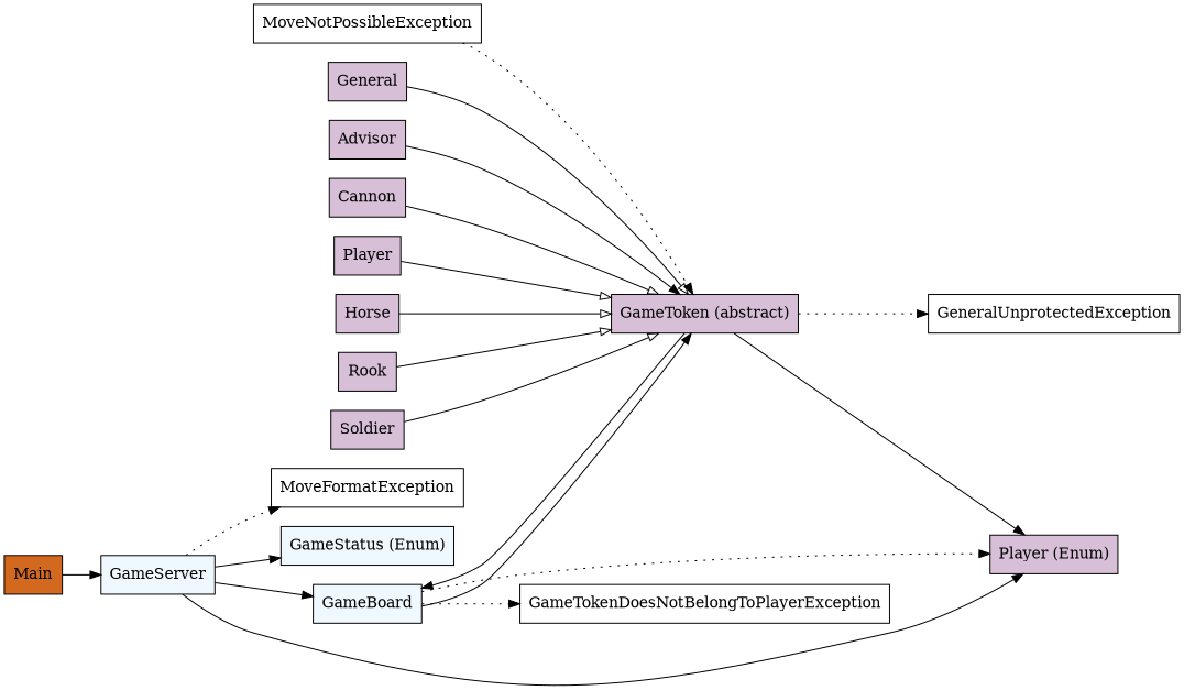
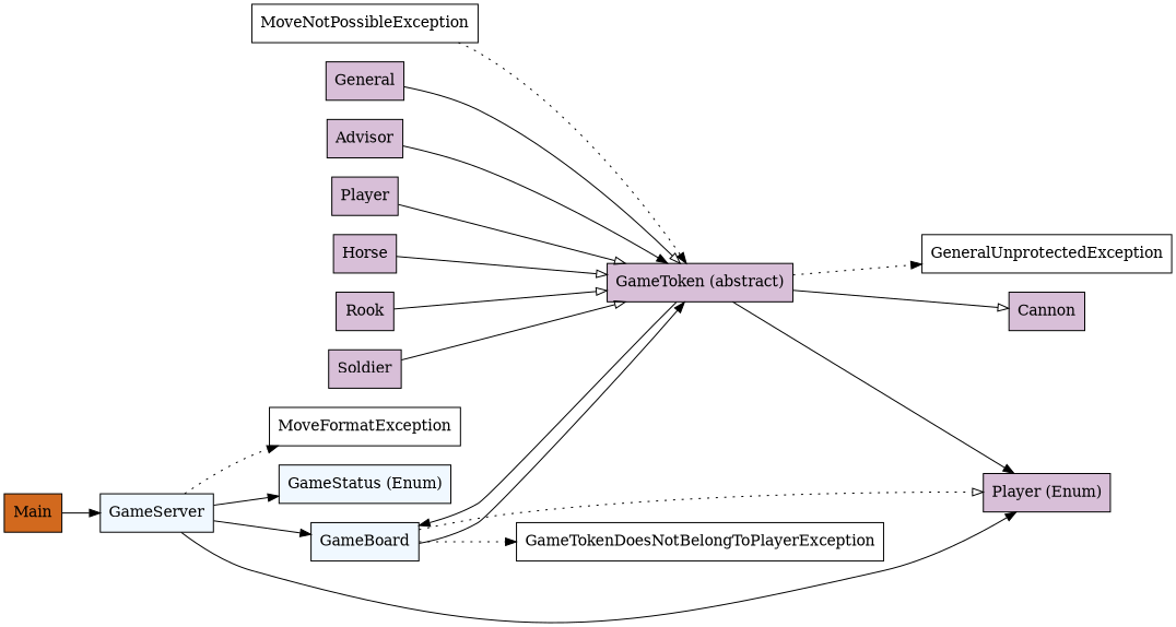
  digraph {
    rankdir=LR
    node [fillcolor=thistle shape=box style=filled]
    MoveFormatException [fillcolor=aliceblue style=empty]
    n2 [fillcolor=aliceblue label="GameStatus (Enum)"]
    GameServer [fillcolor=aliceblue]
    GameBoard [fillcolor=aliceblue]
    n5 [label="Player (Enum)"]
    GameTokenDoesNotBelongToPlayerException [fillcolor=aliceblue style=empty]
    n7 [label="GameToken (abstract)"]
    MoveNotPossibleException [style=empty]
    GeneralUnprotectedException [style=empty]
    General
    Advisor
    Cannon
    n13 [label=Player]
    Horse
    Rook
    Soldier
    Main [fillcolor=chocolate]
    subgraph sub_1 {
      MoveFormatException
      n2
      GameServer
      GameBoard
      n5
      GameTokenDoesNotBelongToPlayerException
    }
    subgraph sub_2 {
      n7
      MoveNotPossibleException
      GeneralUnprotectedException
      General
      Advisor
      Cannon
      n13
      Horse
      Rook
      Soldier
    }
    GameServer -> MoveFormatException [style=dotted]
    GameServer -> n2
    GameServer -> GameBoard
    GameServer -> n5
-   GameBoard -> n5 [style=dotted]
+   GameBoard -> n5 [style=dotted arrowhead=empty]
    GameBoard -> GameTokenDoesNotBelongToPlayerException [style=dotted]
    GameBoard -> n7
    n7 -> GameBoard
    n7 -> n5
    n7 -> GeneralUnprotectedException [style=dotted]
    MoveNotPossibleException -> n7 [style=dotted]
    General -> n7 [arrowhead=empty]
    Advisor -> n7 [arrowhead=normal]
-   Cannon -> n7 [arrowhead=empty]
+   n7 -> Cannon [arrowhead=empty]
    n13 -> n7 [arrowhead=empty]
    Horse -> n7 [arrowhead=empty]
    Rook -> n7 [arrowhead=empty]
    Soldier -> n7 [arrowhead=empty]
    Main -> GameServer
  }
